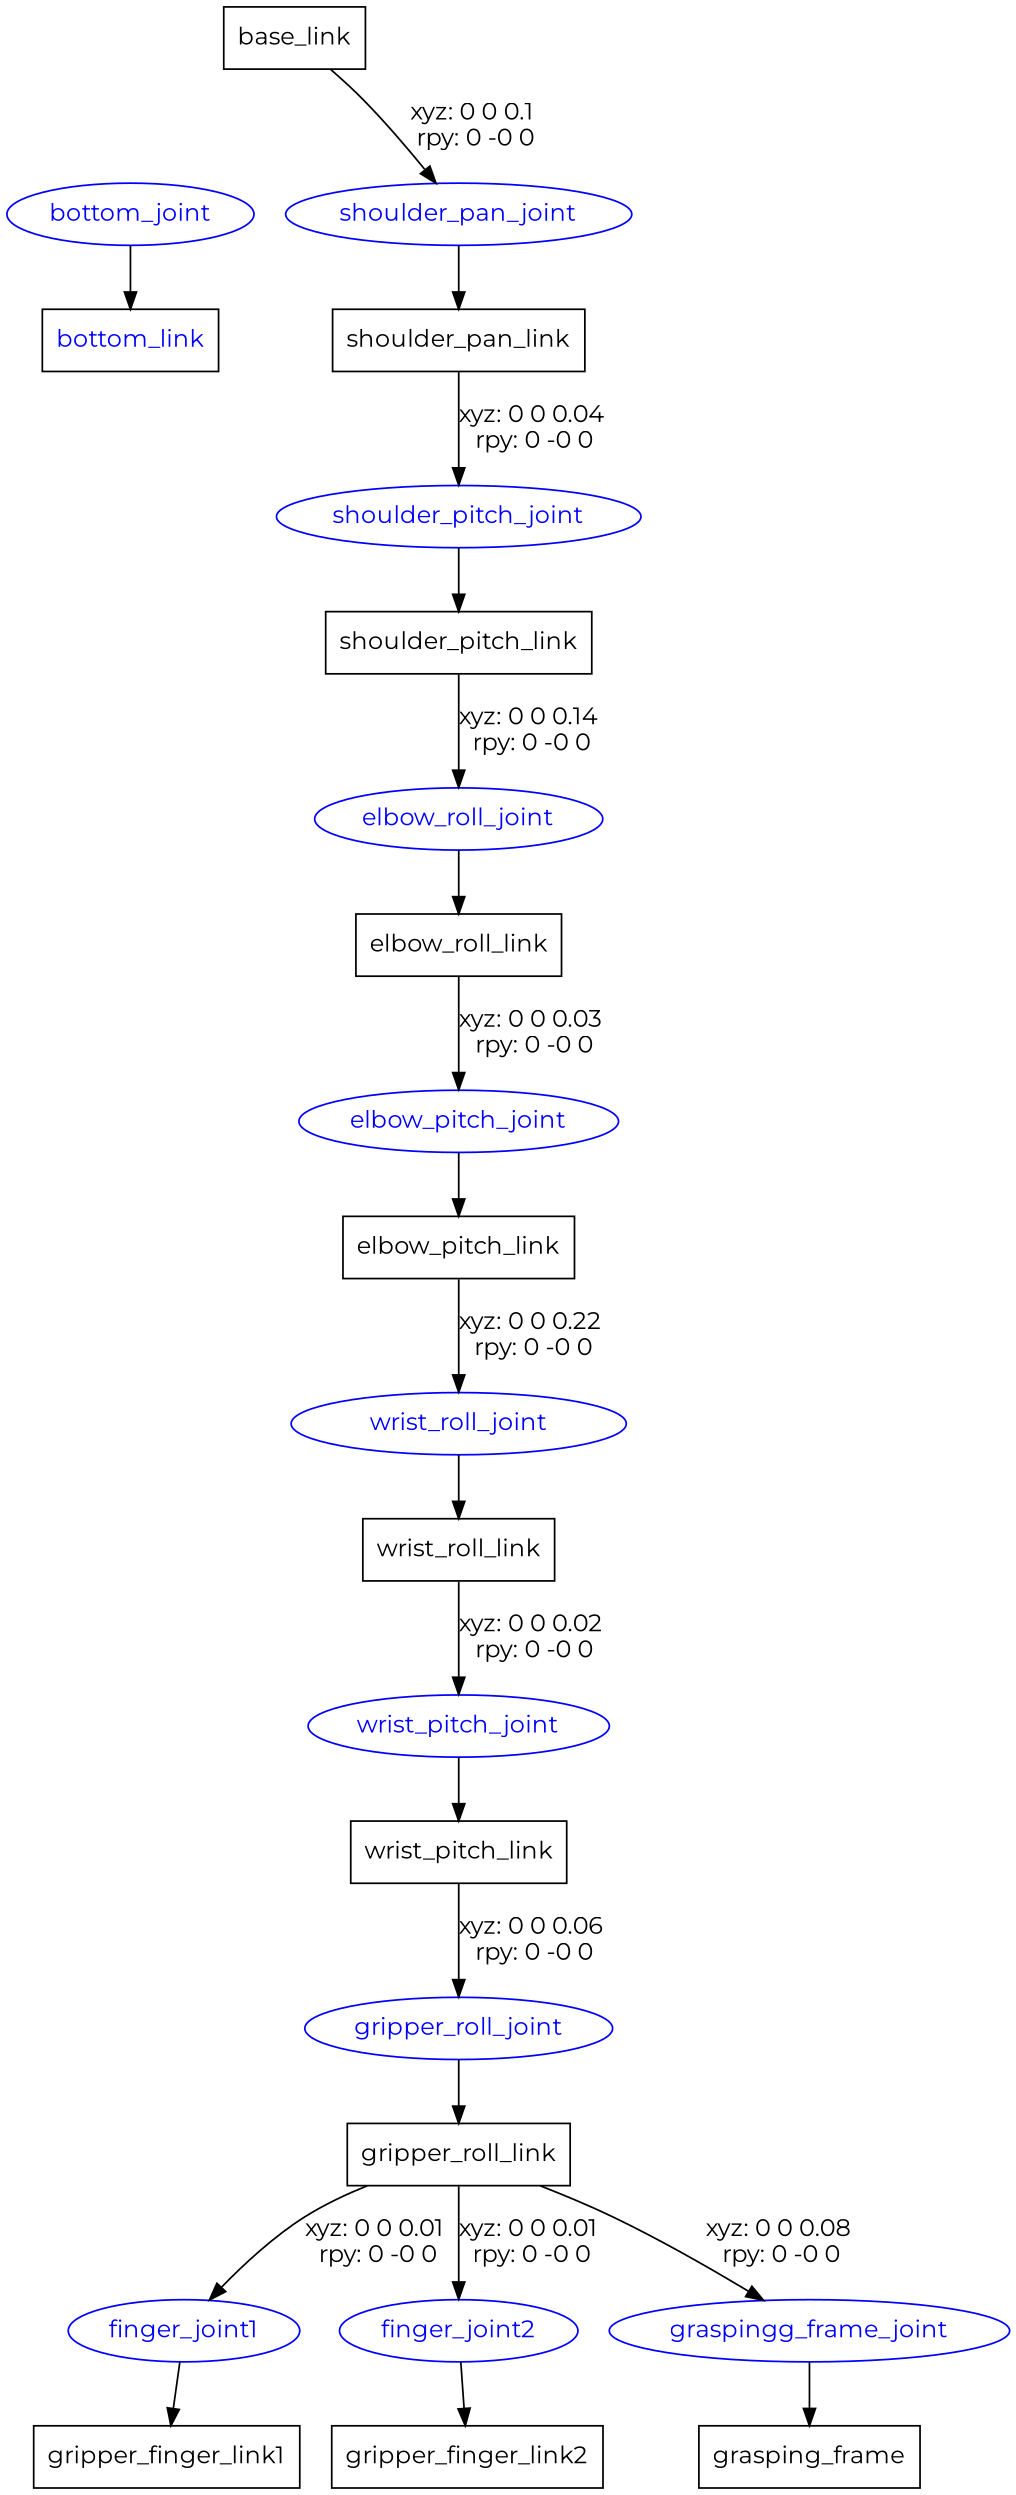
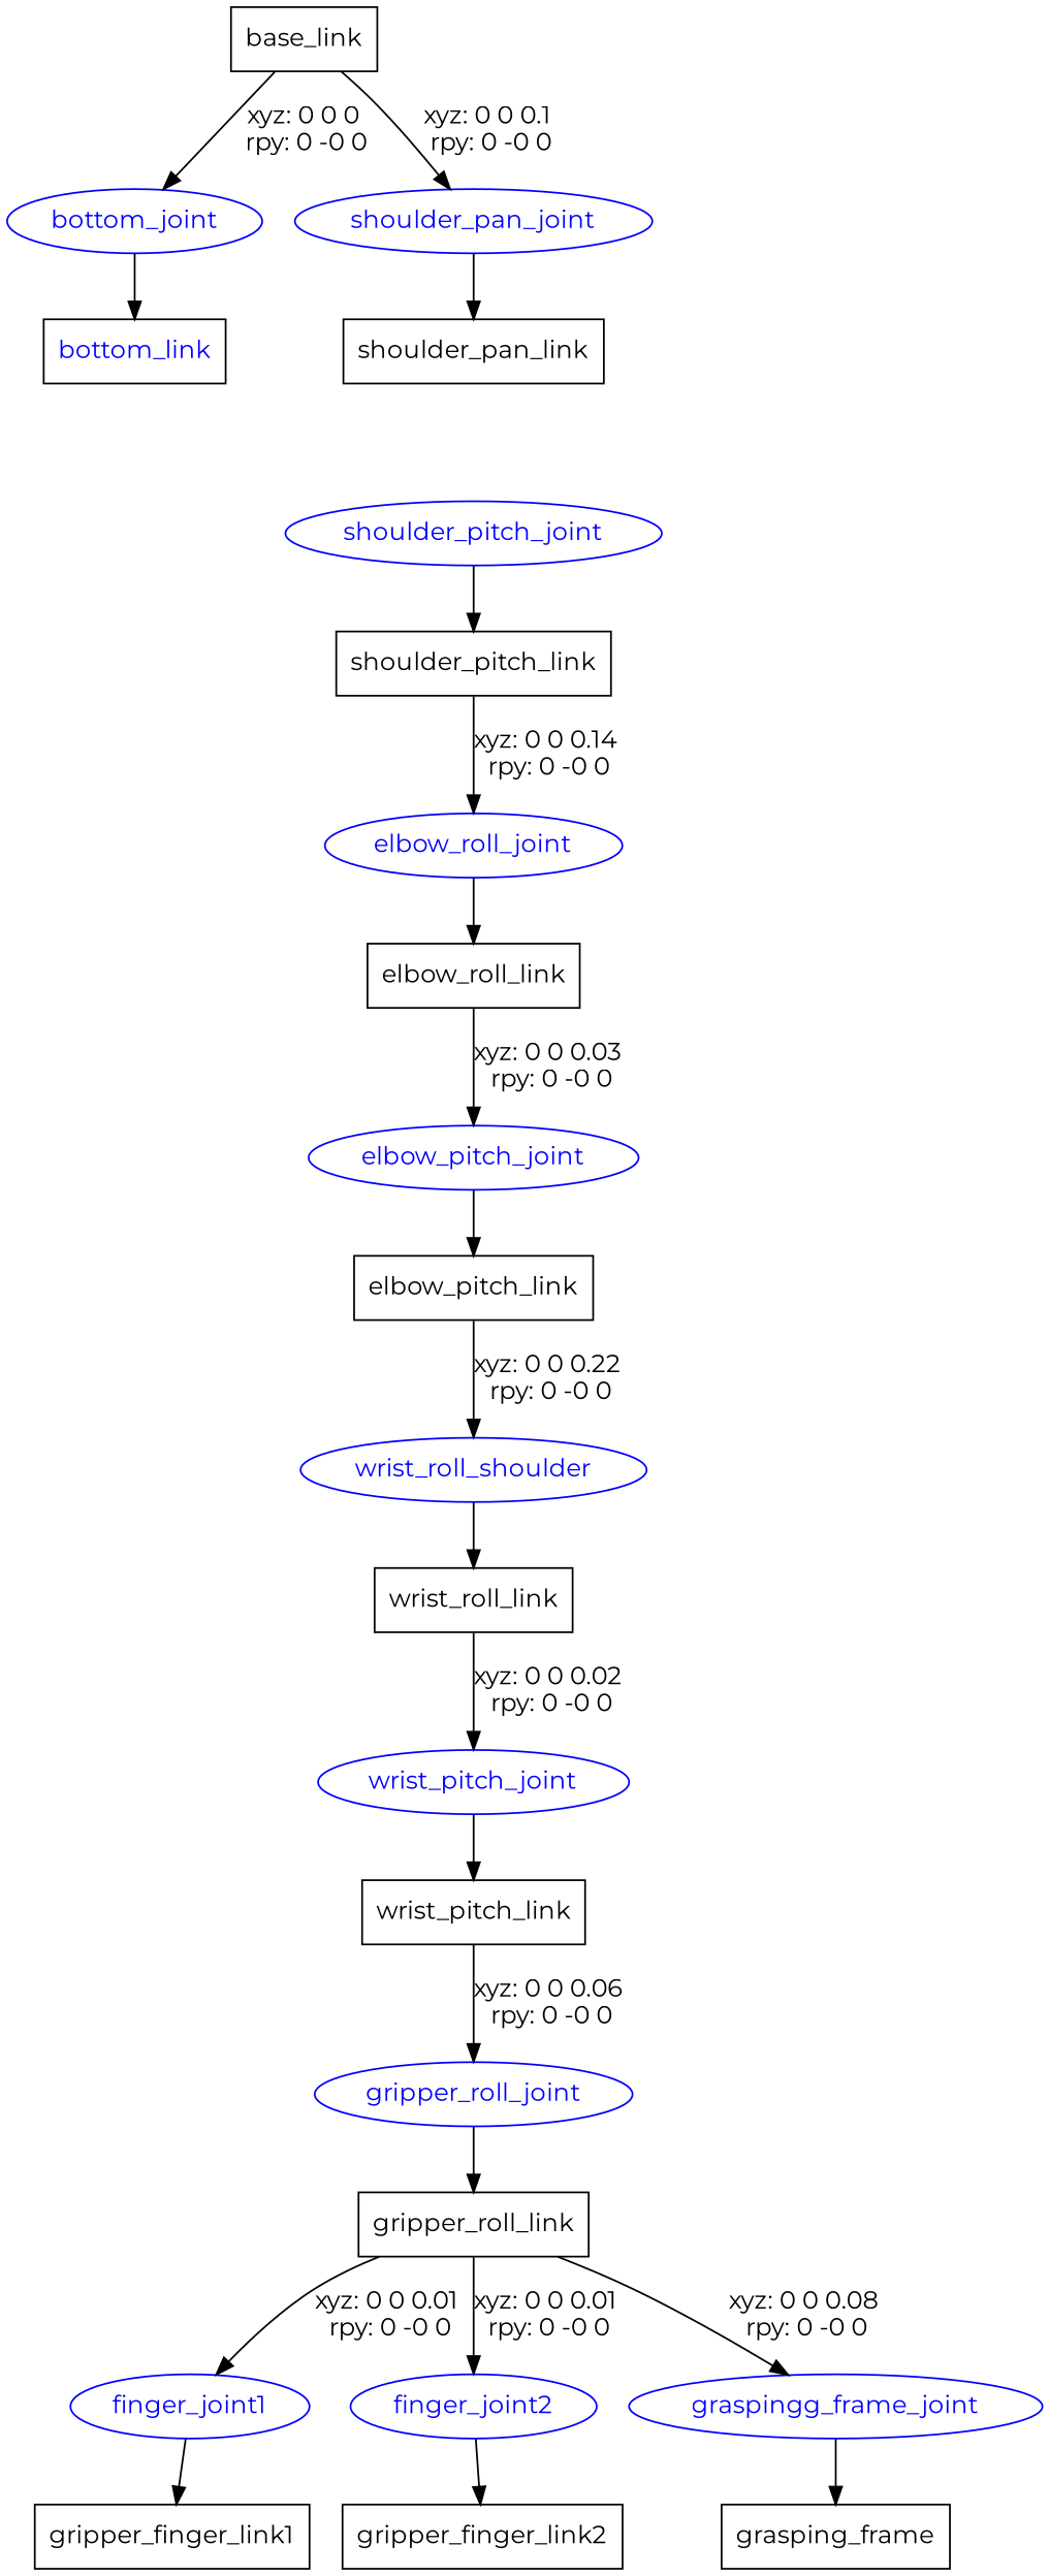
  digraph {
    fontname=Montserrat
    node [fontname=Montserrat shape=box fontcolor=blue]
    edge [fontname=Montserrat]
    n1 [label=base_link fontcolor=""]
    bottom_joint [color=blue shape=ellipse]
    shoulder_pan_joint [color=blue shape=ellipse]
    n4 [label=bottom_link]
    n5 [label=shoulder_pan_link fontcolor=""]
    shoulder_pitch_joint [color=blue shape=ellipse]
    n7 [label=shoulder_pitch_link fontcolor=""]
    elbow_roll_joint [color=blue shape=ellipse]
    n9 [label=elbow_roll_link fontcolor=""]
    elbow_pitch_joint [color=blue shape=ellipse]
    n11 [label=elbow_pitch_link fontcolor=""]
-   wrist_roll_joint [color=blue shape=ellipse]
+   wrist_roll_joint [color=blue shape=ellipse label=wrist_roll_shoulder]
    n13 [label=wrist_roll_link fontcolor=""]
    wrist_pitch_joint [color=blue shape=ellipse]
    n15 [label=wrist_pitch_link fontcolor=""]
    gripper_roll_joint [color=blue shape=ellipse]
    n17 [label=gripper_roll_link fontcolor=""]
    finger_joint1 [color=blue shape=ellipse]
    finger_joint2 [color=blue shape=ellipse]
    graspingg_frame_joint [color=blue shape=ellipse]
    n21 [label=gripper_finger_link1 fontcolor=""]
    n22 [label=gripper_finger_link2 fontcolor=""]
    n23 [label=grasping_frame fontcolor=""]
+   n1 -> bottom_joint [label="xyz: 0 0 0 \nrpy: 0 -0 0"]
    n1 -> shoulder_pan_joint [label="xyz: 0 0 0.1 \nrpy: 0 -0 0"]
    bottom_joint -> n4
    shoulder_pan_joint -> n5
-   n5 -> shoulder_pitch_joint [label="xyz: 0 0 0.04 \nrpy: 0 -0 0"]
    shoulder_pitch_joint -> n7
    n7 -> elbow_roll_joint [label="xyz: 0 0 0.14 \nrpy: 0 -0 0"]
    elbow_roll_joint -> n9
    n9 -> elbow_pitch_joint [label="xyz: 0 0 0.03 \nrpy: 0 -0 0"]
    elbow_pitch_joint -> n11
    n11 -> wrist_roll_joint [label="xyz: 0 0 0.22 \nrpy: 0 -0 0"]
    wrist_roll_joint -> n13
    n13 -> wrist_pitch_joint [label="xyz: 0 0 0.02 \nrpy: 0 -0 0"]
    wrist_pitch_joint -> n15
    n15 -> gripper_roll_joint [label="xyz: 0 0 0.06 \nrpy: 0 -0 0"]
    gripper_roll_joint -> n17
    n17 -> finger_joint1 [label="xyz: 0 0 0.01 \nrpy: 0 -0 0"]
    n17 -> finger_joint2 [label="xyz: 0 0 0.01 \nrpy: 0 -0 0"]
    n17 -> graspingg_frame_joint [label="xyz: 0 0 0.08 \nrpy: 0 -0 0"]
    finger_joint1 -> n21
    finger_joint2 -> n22
    graspingg_frame_joint -> n23
  }
